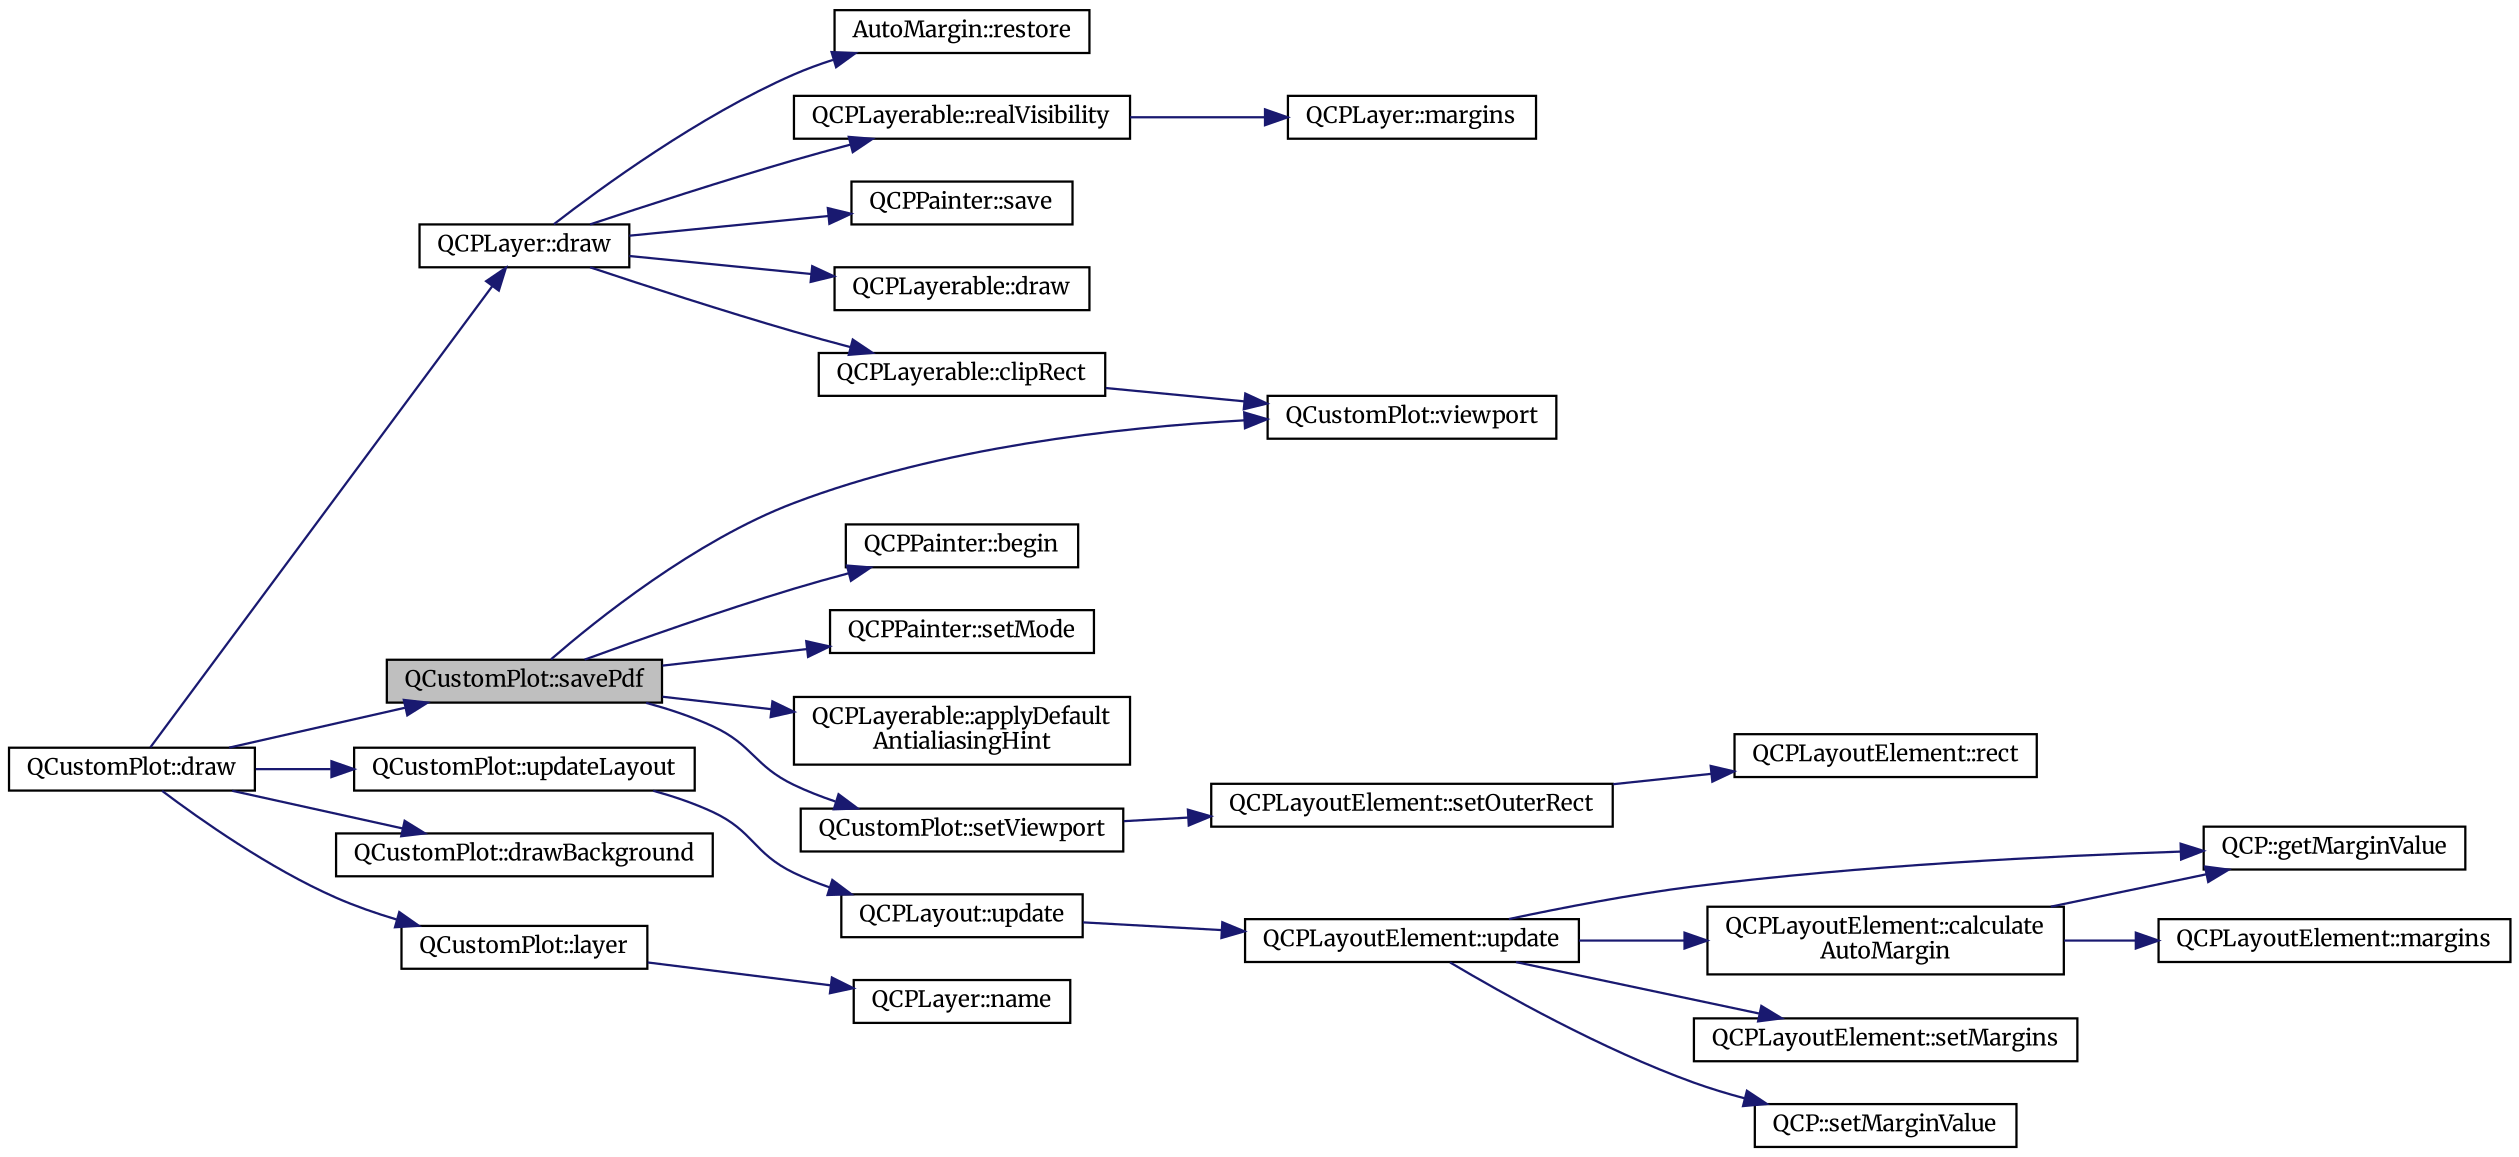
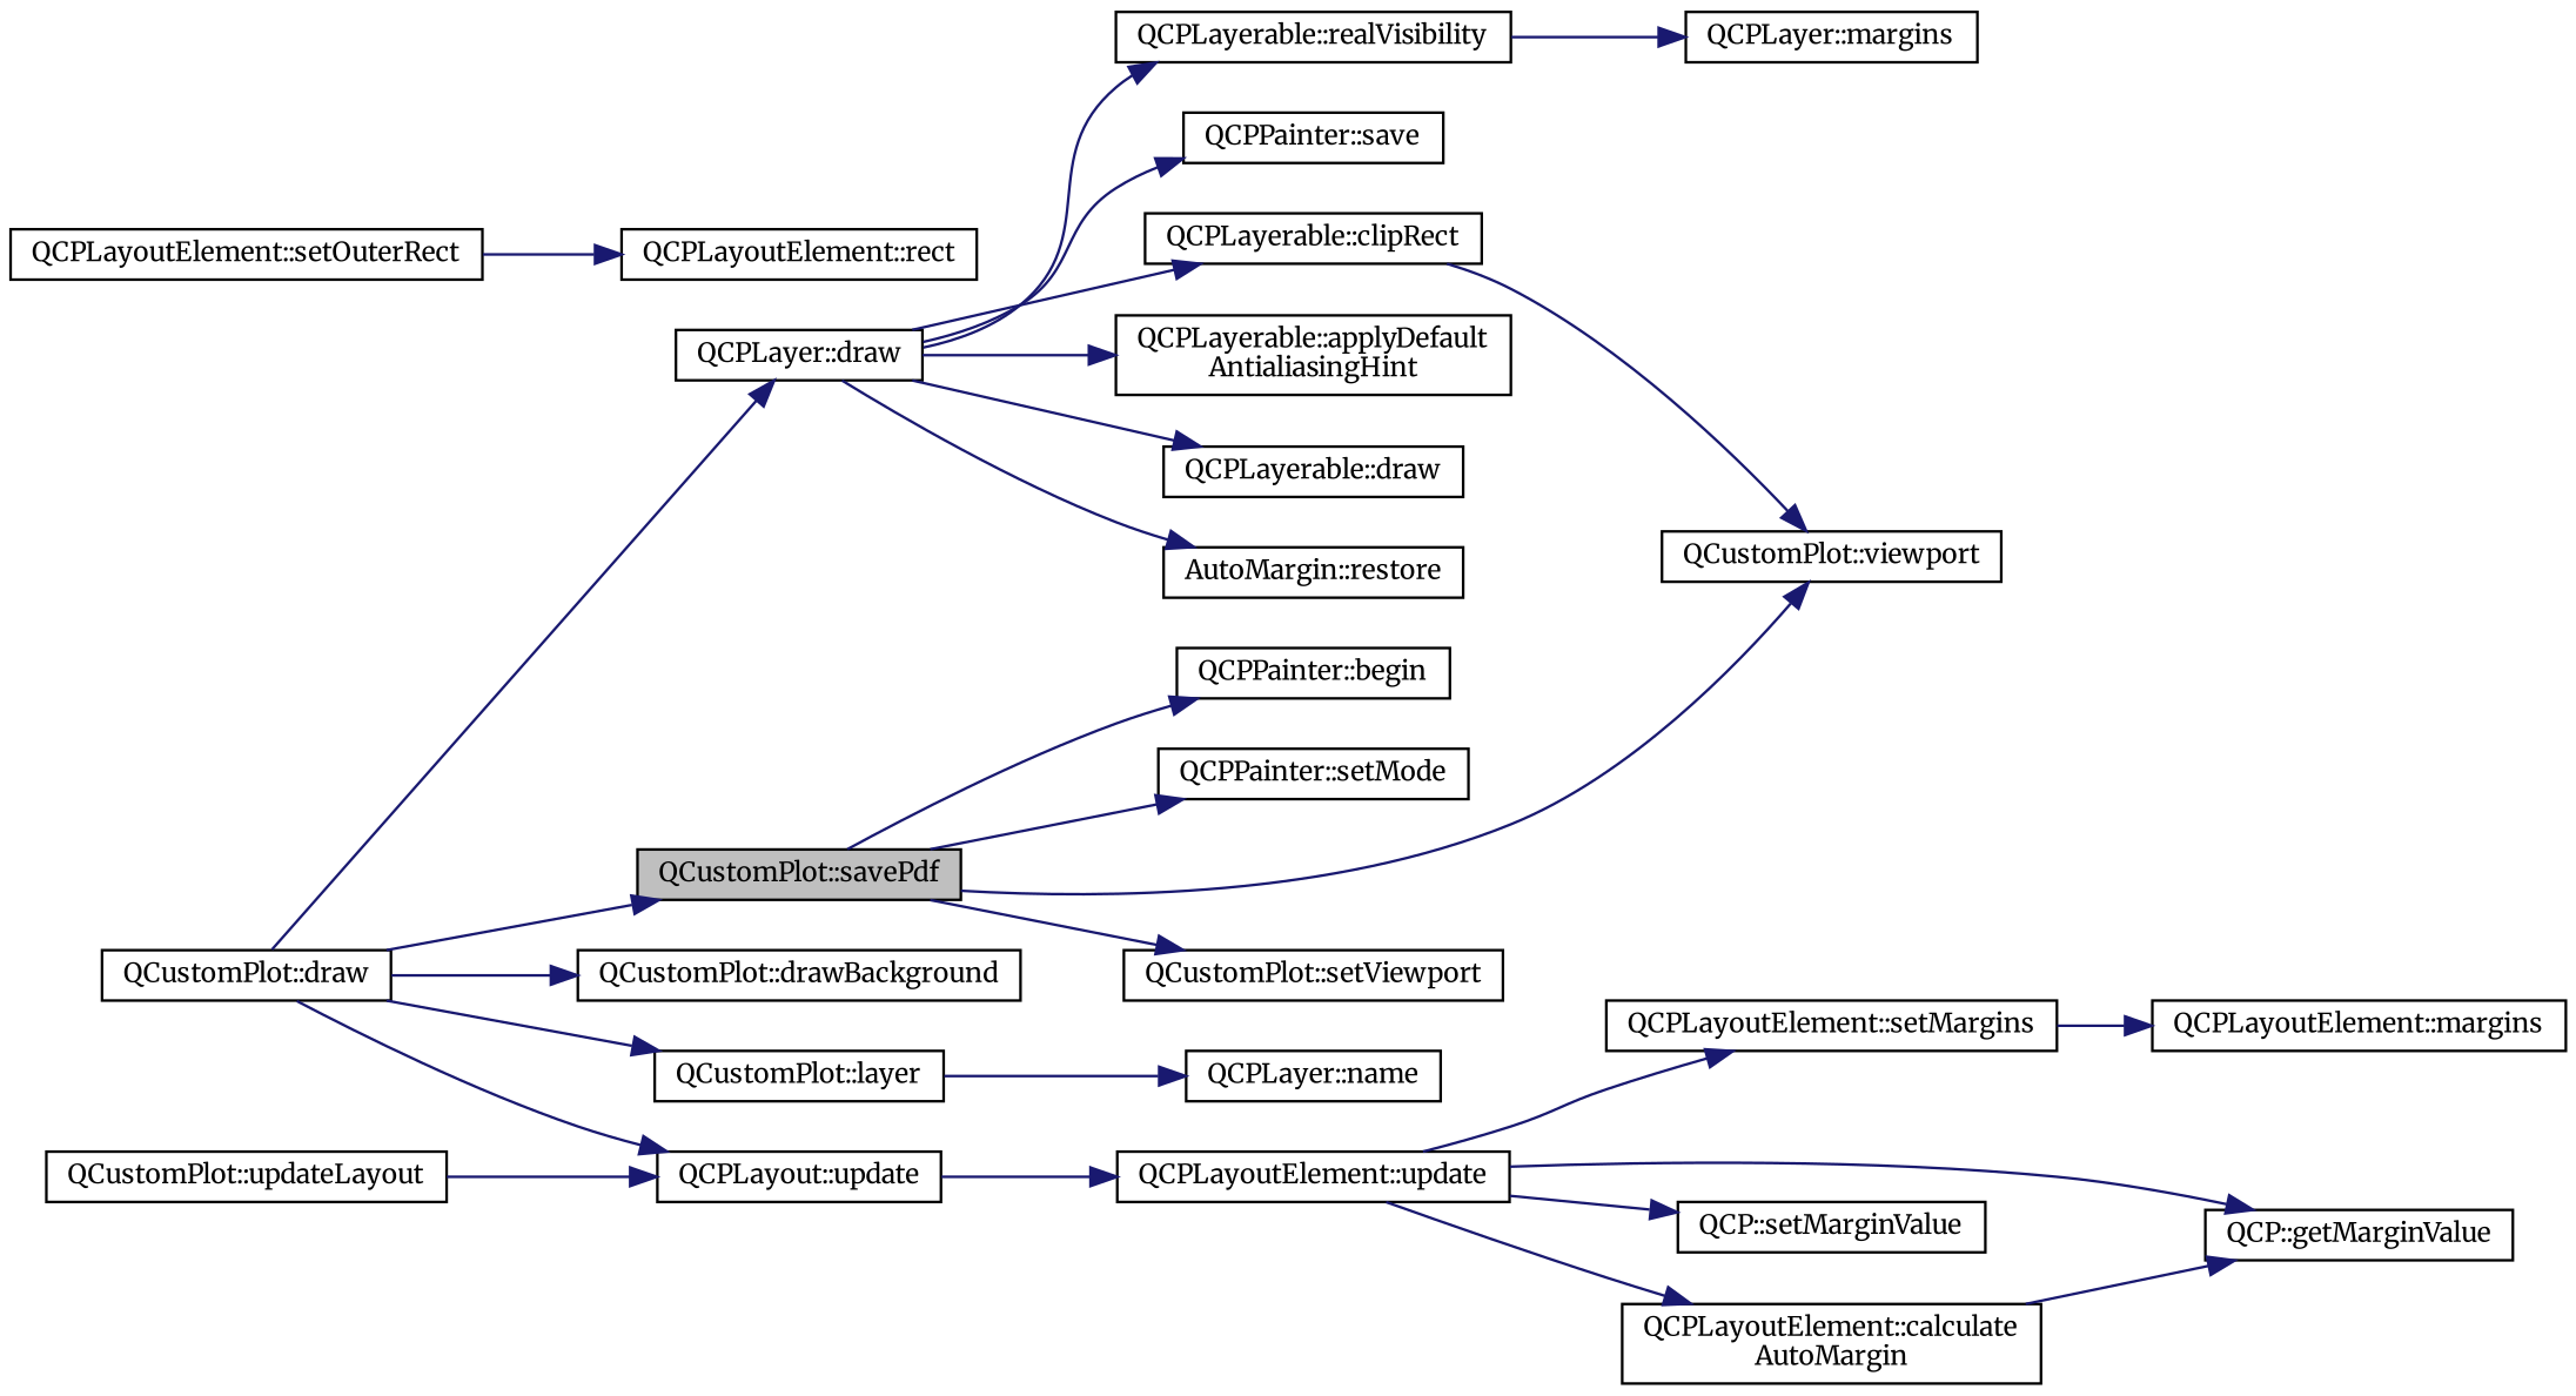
  digraph {
    fontname=Merriweather
    rankdir=LR
    node [color=black fillcolor=white fontname=Merriweather fontsize=10 shape=record style=filled]
    edge [color=midnightblue fontname=Merriweather fontsize=10 labelfontname=Helvetica labelfontsize=10 style=solid]
    n1 [fillcolor=grey75 fontcolor=black height=0.2 label="QCustomPlot::savePdf" width=0.4]
    n2 [height=0.2 label="QCustomPlot::viewport" width=0.4]
    n3 [height=0.2 label="QCustomPlot::setViewport" width=0.4]
    n4 [height=0.2 label="QCPPainter::begin" width=0.4]
    n5 [height=0.2 label="QCPPainter::setMode" width=0.4]
    n6 [height=0.2 label="QCPLayoutElement::setOuterRect" width=0.4]
    n7 [height=0.2 label="QCustomPlot::draw" width=0.4]
    n8 [height=0.2 label="QCustomPlot::updateLayout" width=0.4]
    n9 [height=0.2 label="QCustomPlot::drawBackground" width=0.4]
    n10 [height=0.2 label="QCustomPlot::layer" width=0.4]
    n11 [height=0.2 label="QCPLayer::draw" width=0.4]
    n12 [height=0.2 label="QCPLayoutElement::rect" width=0.4]
    n13 [height=0.2 label="QCPLayout::update" width=0.4]
    n14 [height=0.2 label="QCPLayer::name" width=0.4]
    n15 [height=0.2 label="QCPLayerable::realVisibility" width=0.4]
    n16 [height=0.2 label="QCPPainter::save" width=0.4]
    n17 [height=0.2 label="QCPLayerable::clipRect" width=0.4]
    n18 [height=0.2 label="QCPLayerable::applyDefault\lAntialiasingHint" width=0.4]
    n19 [height=0.2 label="QCPLayerable::draw" width=0.4]
    n20 [height=0.2 label="AutoMargin::restore" width=0.4]
    n21 [height=0.2 label="QCPLayoutElement::update" width=0.4]
    n22 [height=0.2 label="QCP::setMarginValue" width=0.4]
    n23 [height=0.2 label="QCPLayoutElement::calculate\lAutoMargin" width=0.4]
    n24 [height=0.2 label="QCP::getMarginValue" width=0.4]
    n25 [height=0.2 label="QCPLayoutElement::setMargins" width=0.4]
    n26 [height=0.2 label="QCPLayoutElement::margins" width=0.4]
    n27 [height=0.2 label="QCPLayer::margins" width=0.4]
    n1 -> n2
    n1 -> n3
    n1 -> n4
    n1 -> n5
-   n3 -> n6
    n6 -> n12
    n7 -> n1
-   n7 -> n8
+   n7 -> n13
    n7 -> n9
    n7 -> n10
    n7 -> n11
    n8 -> n13
    n10 -> n14
    n11 -> n15
    n11 -> n16
    n11 -> n17
-   n1 -> n18
+   n11 -> n18
    n11 -> n19
    n11 -> n20
    n13 -> n21
    n15 -> n27
    n17 -> n2
    n21 -> n22
    n21 -> n23
    n21 -> n24
    n21 -> n25
    n23 -> n24
-   n23 -> n26
+   n25 -> n26
  }
